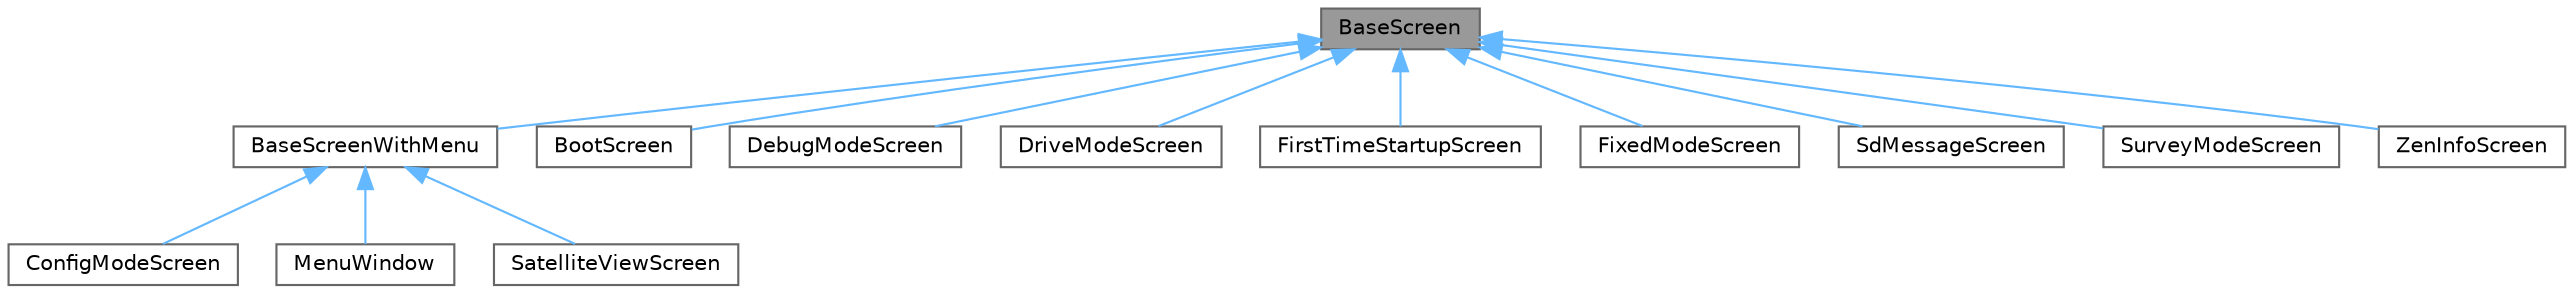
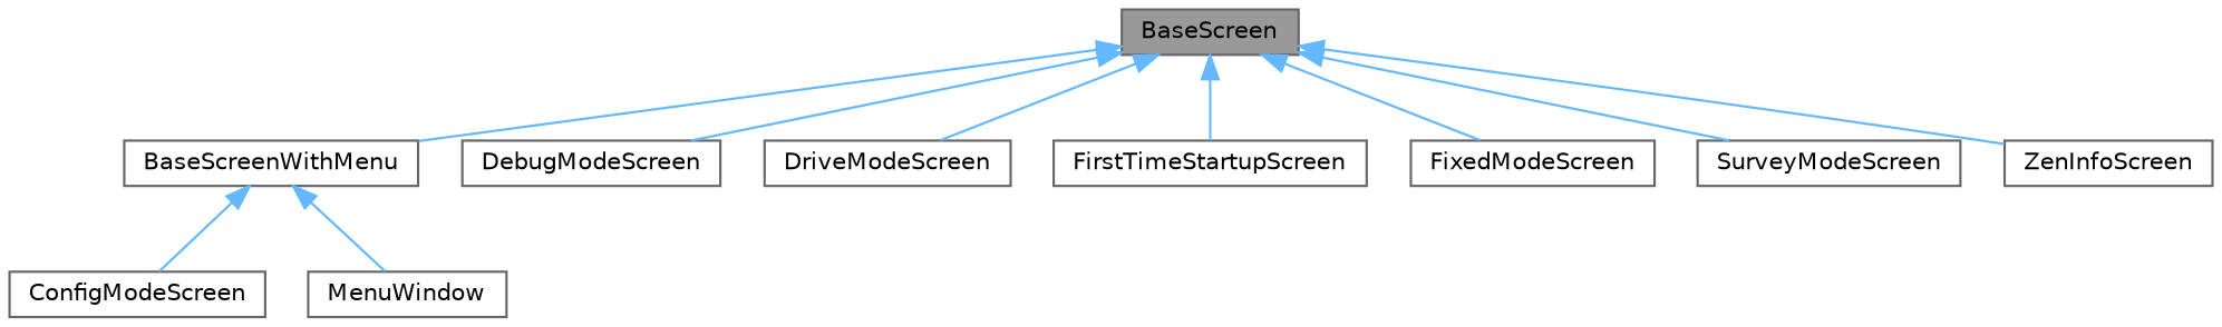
  digraph {
    rankdir=TB
    node [color=gray40 fillcolor=white fontname=Helvetica fontsize=10 shape=box style=filled]
    edge [color=steelblue1 dir=back fontname=Helvetica fontsize=10 labelfontname=Helvetica labelfontsize=10 style=solid]
    n1 [fillcolor=grey60 fontcolor=black height=0.2 label=BaseScreen width=0.4]
    n2 [height=0.2 label=BaseScreenWithMenu width=0.4]
-   n3 [height=0.2 label=BootScreen width=0.4]
    n4 [height=0.2 label=DebugModeScreen width=0.4]
    n5 [height=0.2 label=DriveModeScreen width=0.4]
    n6 [height=0.2 label=FirstTimeStartupScreen width=0.4]
    n7 [height=0.2 label=FixedModeScreen width=0.4]
-   n8 [height=0.2 label=SdMessageScreen width=0.4]
    n9 [height=0.2 label=SurveyModeScreen width=0.4]
    n10 [height=0.2 label=ZenInfoScreen width=0.4]
    n11 [height=0.2 label=ConfigModeScreen width=0.4]
    n12 [height=0.2 label=MenuWindow width=0.4]
-   n13 [height=0.2 label=SatelliteViewScreen width=0.4]
    n1 -> n2
-   n1 -> n3
    n1 -> n4
    n1 -> n5
    n1 -> n6
    n1 -> n7
-   n1 -> n8
    n1 -> n9
    n1 -> n10
    n2 -> n11
    n2 -> n12
-   n2 -> n13
  }
